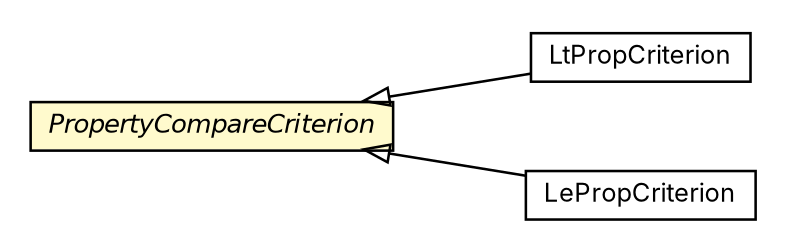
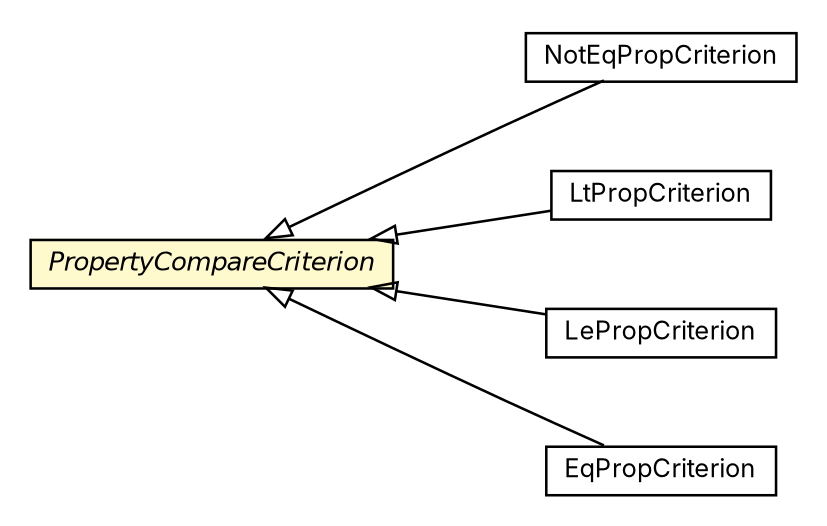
  digraph {
    fontname=Inter
    nodesep=0.25
    rankdir=LR
    ranksep=0.5
    node [fontcolor=black fontname=Inter fontsize=10.0 shape=plaintext]
    edge [arrowtail=empty dir=back fontname=Inter fontsize=10 headport=p labelfontname=Helvetica labelfontsize=10 tailport=p]
    n1 [label=<<table title="org.dayatang.domain.internal.PropertyCompareCriterion" border="0" cellborder="1" cellspacing="0" cellpadding="2" port="p" bgcolor="lemonChiffon" href="./PropertyCompareCriterion.html"> 		<tr><td><table border="0" cellspacing="0" cellpadding="1"> <tr><td align="center" balign="center"><font face="Helvetica-Oblique"> PropertyCompareCriterion </font></td></tr> 		</table></td></tr> 		</table>>]
+   n2 [label=<<table title="org.dayatang.domain.internal.NotEqPropCriterion" border="0" cellborder="1" cellspacing="0" cellpadding="2" port="p" href="./NotEqPropCriterion.html"> 		<tr><td><table border="0" cellspacing="0" cellpadding="1"> <tr><td align="center" balign="center"> NotEqPropCriterion </td></tr> 		</table></td></tr> 		</table>>]
    n3 [label=<<table title="org.dayatang.domain.internal.LtPropCriterion" border="0" cellborder="1" cellspacing="0" cellpadding="2" port="p" href="./LtPropCriterion.html"> 		<tr><td><table border="0" cellspacing="0" cellpadding="1"> <tr><td align="center" balign="center"> LtPropCriterion </td></tr> 		</table></td></tr> 		</table>>]
    n4 [label=<<table title="org.dayatang.domain.internal.LePropCriterion" border="0" cellborder="1" cellspacing="0" cellpadding="2" port="p" href="./LePropCriterion.html"> 		<tr><td><table border="0" cellspacing="0" cellpadding="1"> <tr><td align="center" balign="center"> LePropCriterion </td></tr> 		</table></td></tr> 		</table>>]
+   n5 [label=<<table title="org.dayatang.domain.internal.EqPropCriterion" border="0" cellborder="1" cellspacing="0" cellpadding="2" port="p" href="./EqPropCriterion.html"> 		<tr><td><table border="0" cellspacing="0" cellpadding="1"> <tr><td align="center" balign="center"> EqPropCriterion </td></tr> 		</table></td></tr> 		</table>>]
+   n1 -> n2
    n1 -> n3
    n1 -> n4
+   n1 -> n5
  }
